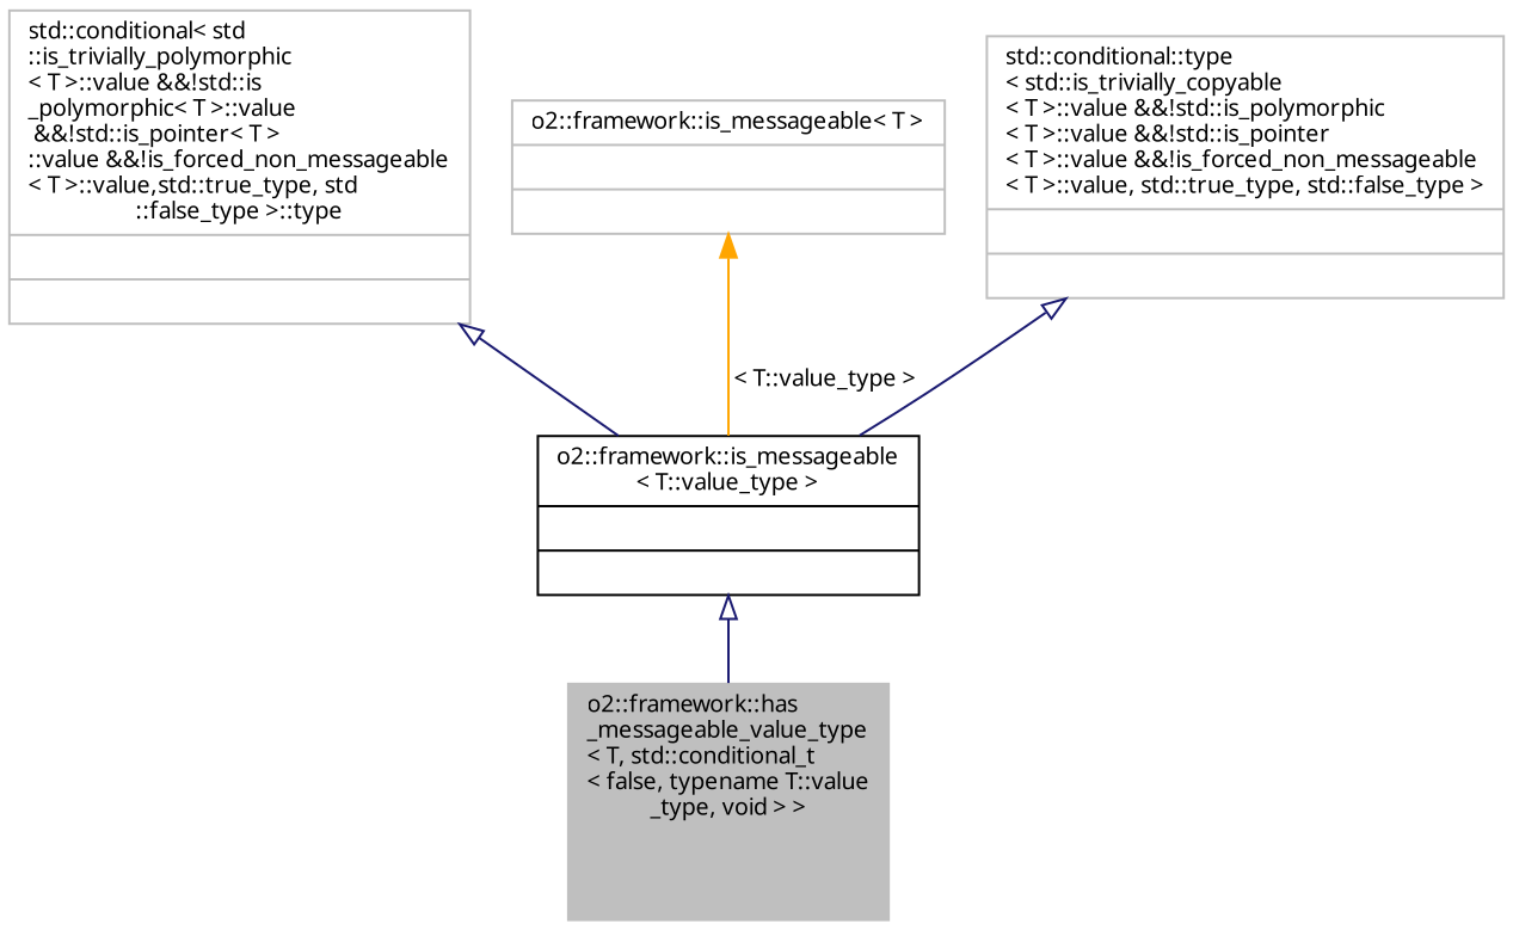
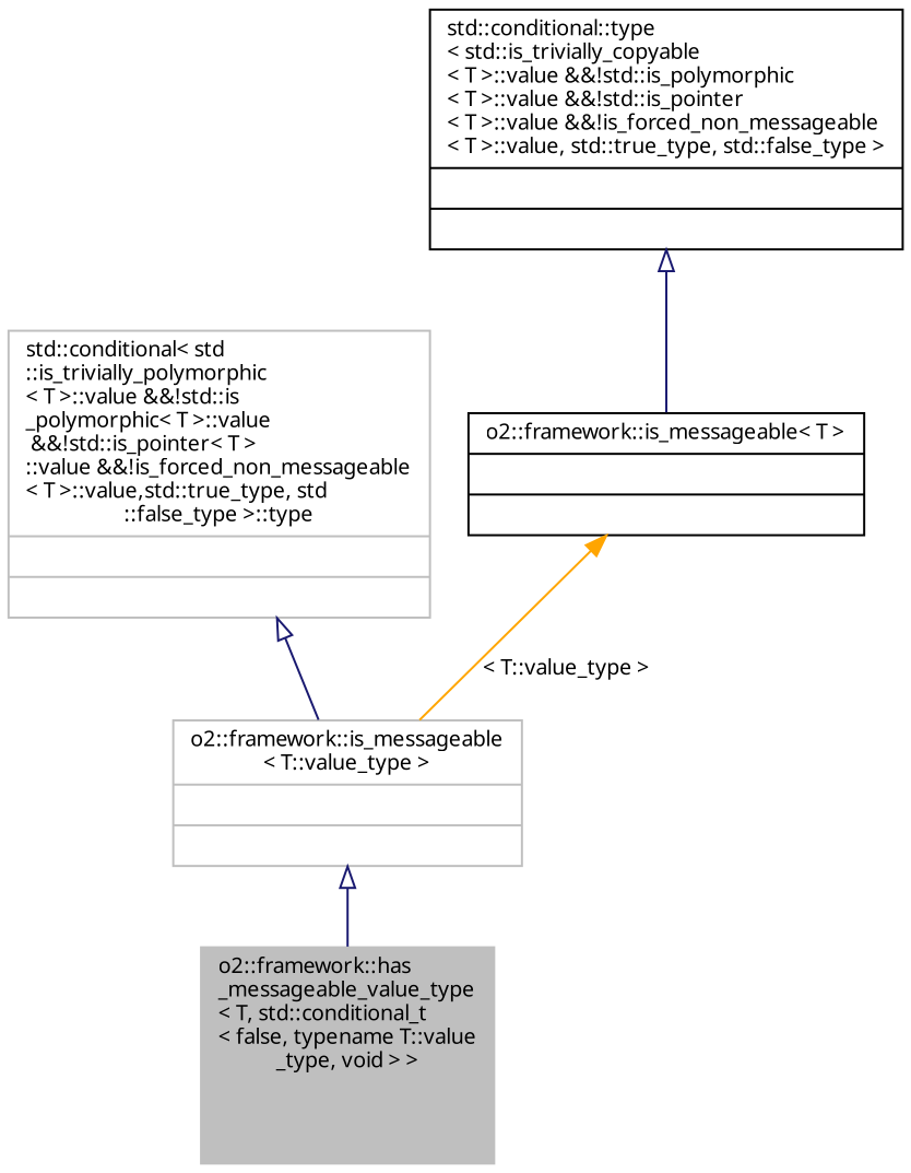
  digraph {
    fontname="Noto Sans"
    node [color=grey75 fontname="Noto Sans" fontsize=10 shape=record]
    edge [arrowtail=onormal color=midnightblue dir=back fontname="Noto Sans" fontsize=10 labelfontname=Helvetica labelfontsize=10 style=solid]
    n1 [fillcolor=grey75 fontcolor=black height=0.2 label="{o2::framework::has\l_messageable_value_type\l\< T, std::conditional_t\l\< false, typename T::value\l_type, void \> \>\n||}" style=filled width=0.4]
-   n2 [color=black height=0.2 label="{o2::framework::is_messageable\l\< T::value_type \>\n||}" width=0.4]
+   n2 [height=0.2 label="{o2::framework::is_messageable\l\< T::value_type \>\n||}" width=0.4]
    n3 [height=0.2 label="{std::conditional\< std\l::is_trivially_polymorphic\l\< T \>::value &&!std::is\l_polymorphic\< T \>::value\l &&!std::is_pointer\< T \>\l::value &&!is_forced_non_messageable\l\< T \>::value,std::true_type, std\l::false_type \>::type\n||}" width=0.4]
-   n4 [height=0.2 label="{o2::framework::is_messageable\< T \>\n||}" width=0.4]
-   n5 [height=0.2 label="{std::conditional::type\l\< std::is_trivially_copyable\l\< T \>::value &&!std::is_polymorphic\l\< T \>::value &&!std::is_pointer\l\< T \>::value &&!is_forced_non_messageable\l\< T \>::value, std::true_type, std::false_type \>\n||}" width=0.4]
+   n4 [color=black height=0.2 label="{o2::framework::is_messageable\< T \>\n||}" width=0.4]
+   n5 [color=black height=0.2 label="{std::conditional::type\l\< std::is_trivially_copyable\l\< T \>::value &&!std::is_polymorphic\l\< T \>::value &&!std::is_pointer\l\< T \>::value &&!is_forced_non_messageable\l\< T \>::value, std::true_type, std::false_type \>\n||}" width=0.4]
    n2 -> n1
    n3 -> n2
    n4 -> n2 [color=orange label=" \< T::value_type \>" arrowtail=""]
-   n5 -> n2
+   n5 -> n4
  }
